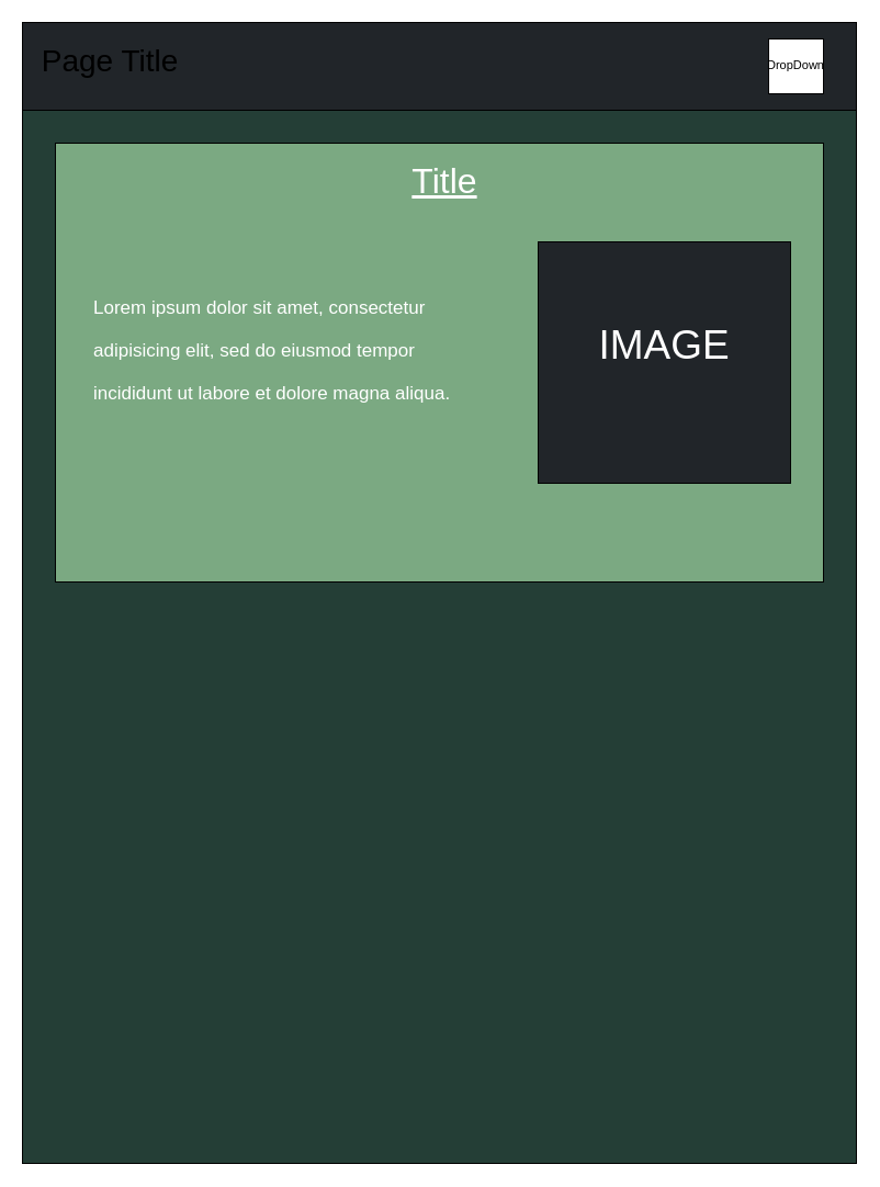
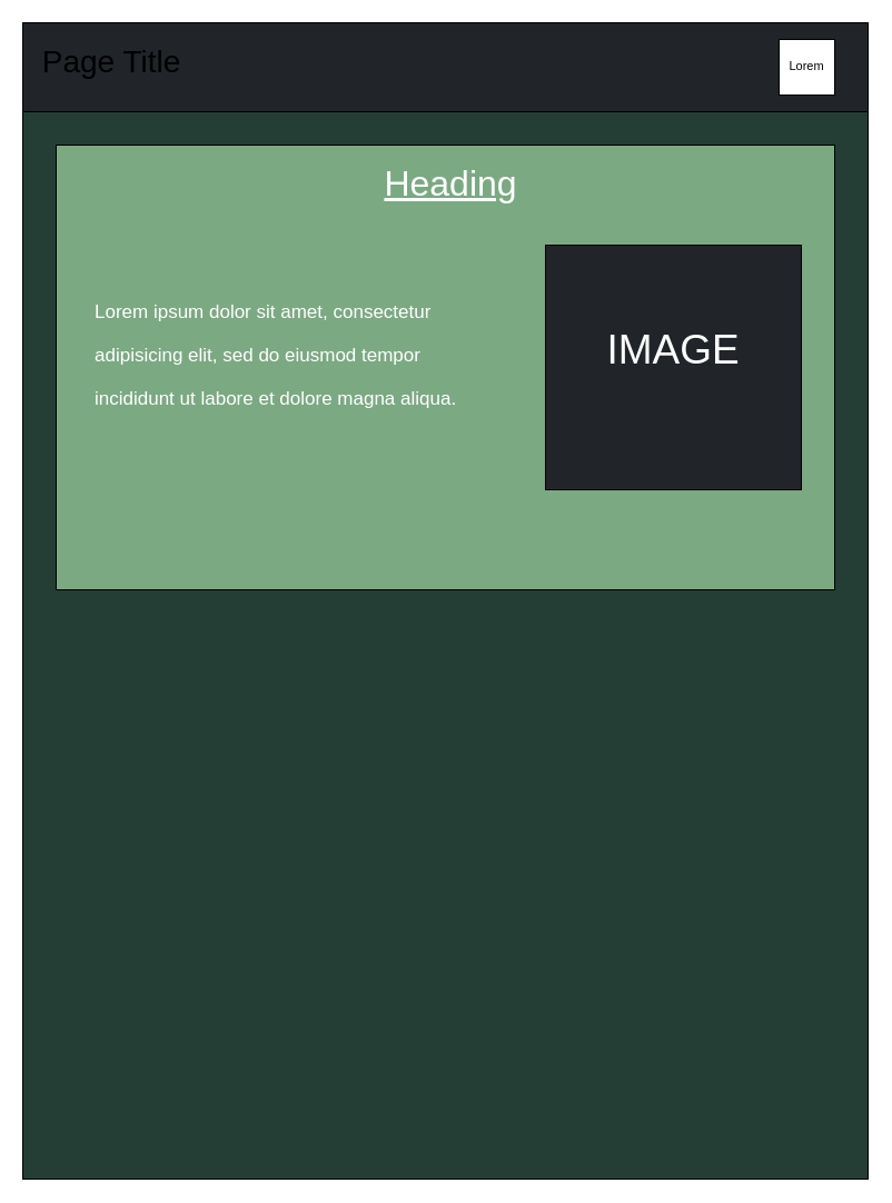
  <mxCell id="0" />
  <mxCell id="1" parent="0" />
  <mxCell id="2" value="" style="rounded=0;whiteSpace=wrap;html=1;fillColor=#243E36;movable=0;resizable=0;rotatable=0;deletable=0;editable=0;connectable=0;" parent="1" vertex="1"><mxGeometry x="20" y="20" width="760" height="1040" as="geometry" /></mxCell>
  <mxCell id="3" value="" style="rounded=0;whiteSpace=wrap;html=1;fillColor=#212529;" vertex="1" parent="1"><mxGeometry x="20" y="20" width="760" height="80" as="geometry" /></mxCell>
  <mxCell id="4" value="&lt;font style=&quot;font-size: 28px;&quot;&gt;Page Title&lt;/font&gt;" style="text;html=1;strokeColor=none;fillColor=none;align=center;verticalAlign=middle;whiteSpace=wrap;rounded=0;" vertex="1" parent="1"><mxGeometry x="30" y="40" width="140" height="30" as="geometry" /></mxCell>
  <mxCell id="5" value="" style="rounded=0;whiteSpace=wrap;html=1;fontSize=28;fillColor=#FFFFFF;" vertex="1" parent="1"><mxGeometry x="700" y="35" width="50" height="50" as="geometry" /></mxCell>
- <mxCell id="6" value="&lt;font color=&quot;#000000&quot; style=&quot;font-size: 11px;&quot;&gt;DropDown&lt;/font&gt;" style="text;html=1;strokeColor=none;fillColor=none;align=center;verticalAlign=middle;whiteSpace=wrap;rounded=0;fontSize=28;" vertex="1" parent="1"><mxGeometry x="695" y="45" width="60" height="15" as="geometry" /></mxCell>
+ <mxCell id="6" value="&lt;font color=&quot;#000000&quot; style=&quot;font-size: 11px;&quot;&gt;Lorem&lt;/font&gt;" style="text;html=1;strokeColor=none;fillColor=none;align=center;verticalAlign=middle;whiteSpace=wrap;rounded=0;fontSize=28;" vertex="1" parent="1"><mxGeometry x="695" y="45" width="60" height="15" as="geometry" /></mxCell>
  <mxCell id="7" value="" style="rounded=0;whiteSpace=wrap;html=1;fontSize=11;fontColor=#000000;fillColor=#7BA982;" vertex="1" parent="1"><mxGeometry x="50" y="130" width="700" height="400" as="geometry" /></mxCell>
  <mxCell id="8" value="" style="rounded=0;whiteSpace=wrap;html=1;fontSize=11;fontColor=#000000;fillColor=#212529;" vertex="1" parent="1"><mxGeometry x="490" y="220" width="230" height="220" as="geometry" /></mxCell>
  <mxCell id="9" value="&lt;font style=&quot;font-size: 37px;&quot; color=&quot;#ffffff&quot;&gt;IMAGE&lt;/font&gt;" style="text;html=1;strokeColor=none;fillColor=none;align=center;verticalAlign=middle;whiteSpace=wrap;rounded=0;fontSize=11;fontColor=#000000;" vertex="1" parent="1"><mxGeometry x="500" y="225" width="210" height="180" as="geometry" /></mxCell>
- <mxCell id="10" value="&lt;font style=&quot;font-size: 32px;&quot;&gt;&lt;u&gt;Title&lt;/u&gt;&lt;/font&gt;" style="text;html=1;strokeColor=none;fillColor=none;align=center;verticalAlign=middle;whiteSpace=wrap;rounded=0;fontSize=18;fontColor=#FFFFFF;" vertex="1" parent="1"><mxGeometry x="300" y="150" width="210" height="30" as="geometry" /></mxCell>
+ <mxCell id="10" value="&lt;font style=&quot;font-size: 32px;&quot;&gt;&lt;u&gt;Heading&lt;/u&gt;&lt;/font&gt;" style="text;html=1;strokeColor=none;fillColor=none;align=center;verticalAlign=middle;whiteSpace=wrap;rounded=0;fontSize=18;fontColor=#FFFFFF;" vertex="1" parent="1"><mxGeometry x="300" y="150" width="210" height="30" as="geometry" /></mxCell>
  <mxCell id="11" value="&lt;h1 style=&quot;line-height: 36%;&quot;&gt;&lt;span style=&quot;background-color: initial; font-weight: normal;&quot;&gt;&lt;font style=&quot;font-size: 17px;&quot;&gt;Lorem ipsum dolor sit amet, consectetur adipisicing elit, sed do eiusmod tempor incididunt ut labore et dolore magna aliqua.&lt;/font&gt;&lt;/span&gt;&lt;br&gt;&lt;/h1&gt;" style="text;html=1;strokeColor=none;fillColor=none;spacing=5;spacingTop=-20;whiteSpace=wrap;overflow=hidden;rounded=0;fontSize=32;fontColor=#FFFFFF;opacity=80;" vertex="1" parent="1"><mxGeometry x="80" y="220" width="360" height="220" as="geometry" /></mxCell>
